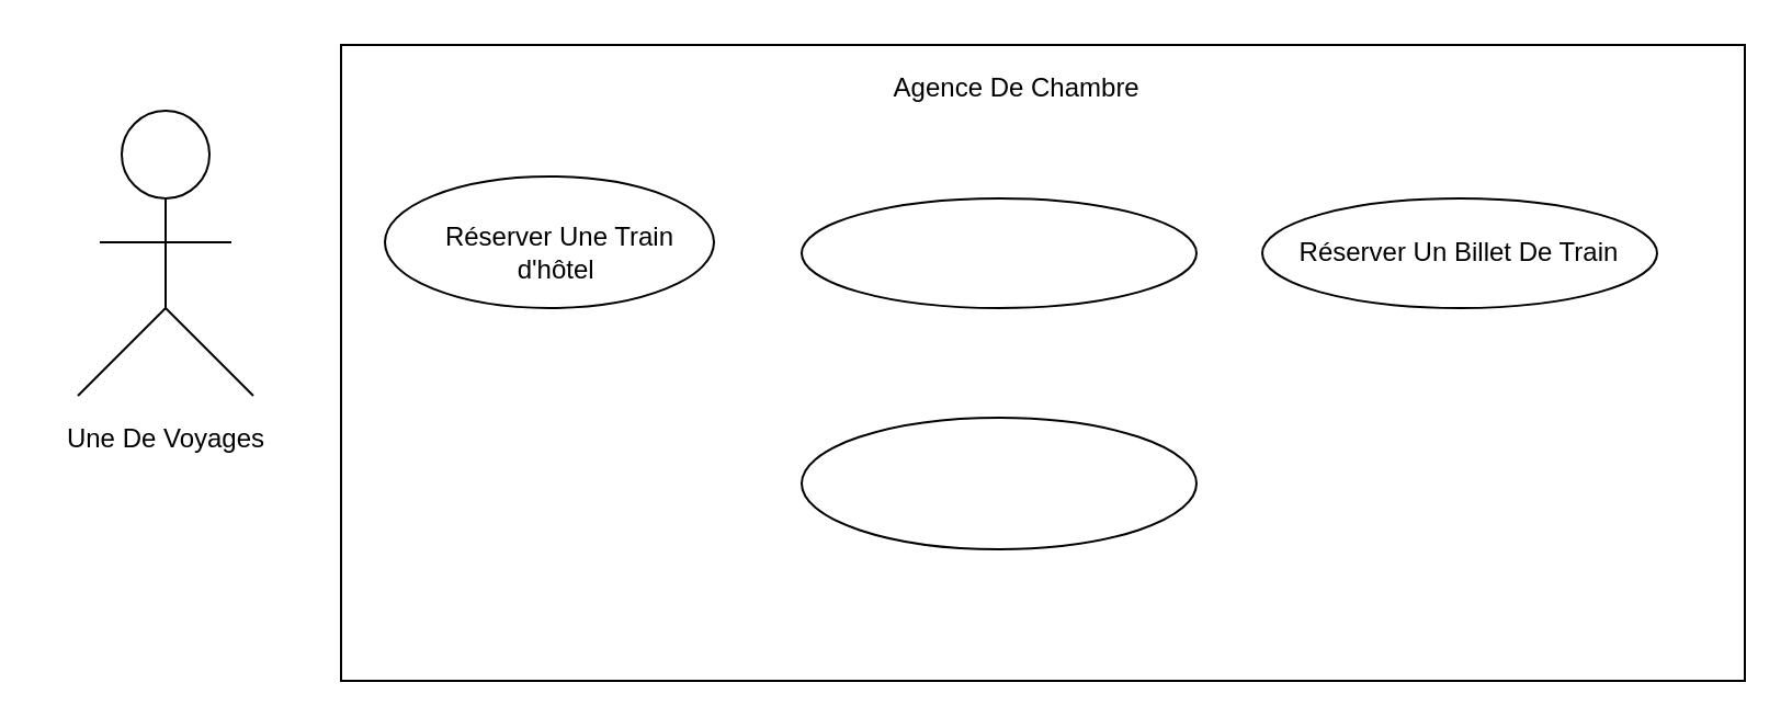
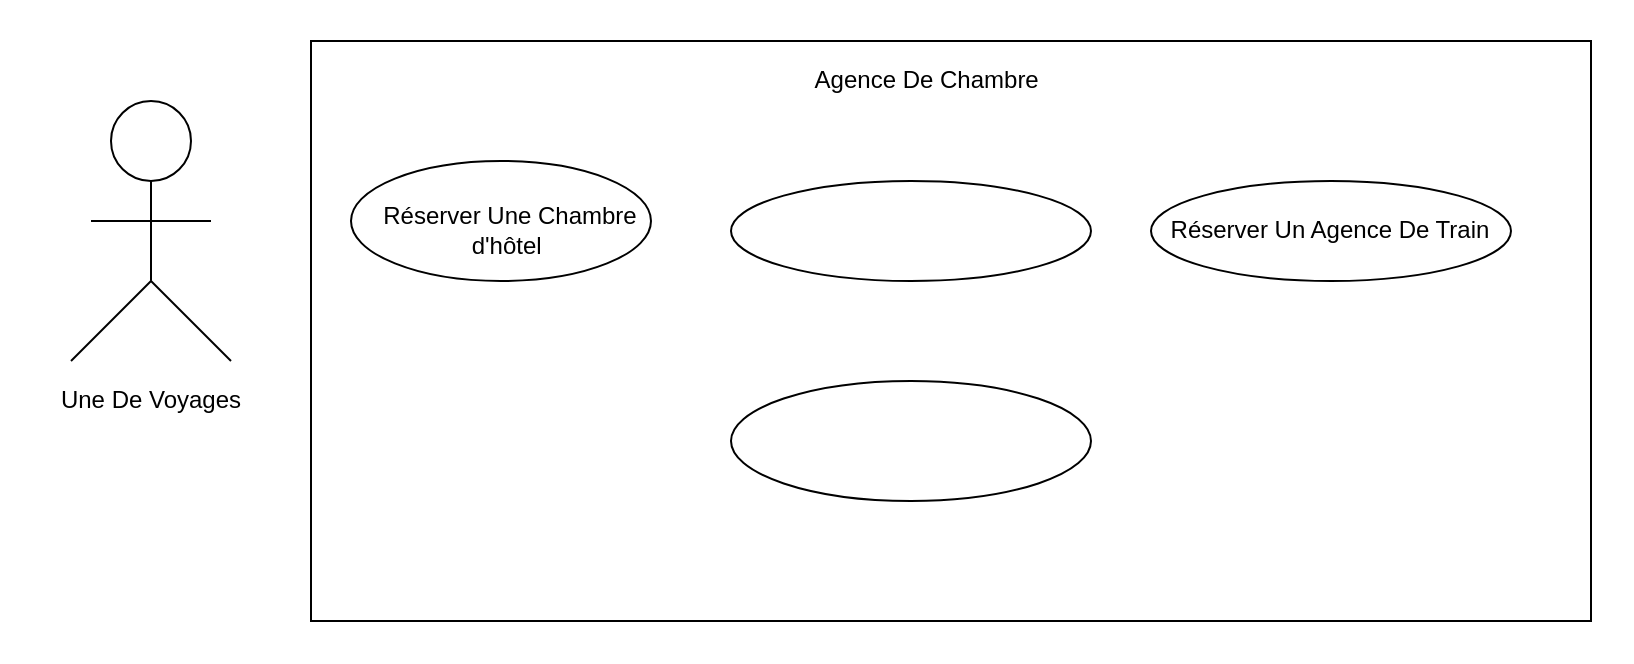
  <mxCell id="0" />
  <mxCell id="1" parent="0" />
  <mxCell id="2" value="" style="endArrow=none;html=1;" edge="1" parent="1"><mxGeometry width="50" height="50" relative="1" as="geometry"><mxPoint x="45" y="110" as="sourcePoint" /><mxPoint x="105" y="110" as="targetPoint" /><Array as="points" /></mxGeometry></mxCell>
  <mxCell id="3" value="" style="endArrow=none;html=1;" edge="1" parent="1"><mxGeometry width="50" height="50" relative="1" as="geometry"><mxPoint x="75" y="133" as="sourcePoint" /><mxPoint x="75" y="90" as="targetPoint" /><Array as="points"><mxPoint x="75" y="143" /><mxPoint x="75" y="113" /></Array></mxGeometry></mxCell>
  <mxCell id="4" value="" style="endArrow=none;html=1;" edge="1" parent="1"><mxGeometry width="50" height="50" relative="1" as="geometry"><mxPoint x="35" y="180" as="sourcePoint" /><mxPoint x="75" y="140" as="targetPoint" /></mxGeometry></mxCell>
  <mxCell id="5" value="" style="endArrow=none;html=1;" edge="1" parent="1"><mxGeometry width="50" height="50" relative="1" as="geometry"><mxPoint x="115" y="180" as="sourcePoint" /><mxPoint x="75" y="140" as="targetPoint" /><Array as="points" /></mxGeometry></mxCell>
  <mxCell id="6" value="" style="ellipse;whiteSpace=wrap;html=1;" vertex="1" parent="1"><mxGeometry x="55" y="50" width="40" height="40" as="geometry" /></mxCell>
  <mxCell id="7" value="Une De Voyages" style="text;html=1;align=center;verticalAlign=middle;resizable=0;points=[];autosize=1;" vertex="1" parent="1"><mxGeometry x="20" y="190" width="110" height="20" as="geometry" /></mxCell>
  <mxCell id="8" value="" style="rounded=0;whiteSpace=wrap;html=1;" vertex="1" parent="1"><mxGeometry x="155" y="20" width="640" height="290" as="geometry" /></mxCell>
  <mxCell id="9" value="Agence De Chambre&amp;nbsp;" style="text;html=1;strokeColor=none;fillColor=none;align=center;verticalAlign=middle;whiteSpace=wrap;rounded=0;" vertex="1" parent="1"><mxGeometry x="355" y="30" width="220" height="20" as="geometry" /></mxCell>
  <mxCell id="10" value="" style="ellipse;whiteSpace=wrap;html=1;" vertex="1" parent="1"><mxGeometry x="175" y="80" width="150" height="60" as="geometry" /></mxCell>
- <mxCell id="11" value="Réserver Une Train d'hôtel&amp;nbsp;" style="text;html=1;strokeColor=none;fillColor=none;align=center;verticalAlign=middle;whiteSpace=wrap;rounded=0;" vertex="1" parent="1"><mxGeometry x="185" y="110" width="140" height="10" as="geometry" /></mxCell>
+ <mxCell id="11" value="Réserver Une Chambre d'hôtel&amp;nbsp;" style="text;html=1;strokeColor=none;fillColor=none;align=center;verticalAlign=middle;whiteSpace=wrap;rounded=0;" vertex="1" parent="1"><mxGeometry x="185" y="110" width="140" height="10" as="geometry" /></mxCell>
  <mxCell id="12" value="" style="ellipse;whiteSpace=wrap;html=1;" vertex="1" parent="1"><mxGeometry x="365" y="90" width="180" height="50" as="geometry" /></mxCell>
  <mxCell id="13" value="" style="ellipse;whiteSpace=wrap;html=1;" vertex="1" parent="1"><mxGeometry x="575" y="90" width="180" height="50" as="geometry" /></mxCell>
- <mxCell id="14" value="Réserver Un Billet De Train" style="text;html=1;strokeColor=none;fillColor=none;align=center;verticalAlign=middle;whiteSpace=wrap;rounded=0;" vertex="1" parent="1"><mxGeometry x="560" y="105" width="210" height="20" as="geometry" /></mxCell>
+ <mxCell id="14" value="Réserver Un Agence De Train" style="text;html=1;strokeColor=none;fillColor=none;align=center;verticalAlign=middle;whiteSpace=wrap;rounded=0;" vertex="1" parent="1"><mxGeometry x="560" y="105" width="210" height="20" as="geometry" /></mxCell>
  <mxCell id="15" value="" style="ellipse;whiteSpace=wrap;html=1;" vertex="1" parent="1"><mxGeometry x="365" y="190" width="180" height="60" as="geometry" /></mxCell>
